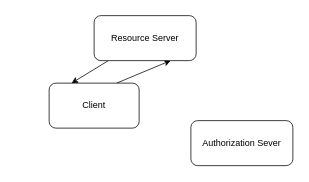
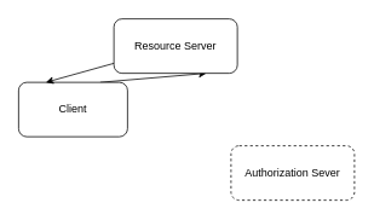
  <mxCell id="0" />
  <mxCell id="1" parent="0" />
  <mxCell id="2" style="rounded=0;orthogonalLoop=1;jettySize=auto;html=1;entryX=0.75;entryY=1;entryDx=0;entryDy=0;exitX=0.75;exitY=0;exitDx=0;exitDy=0;" edge="1" parent="1" source="3" target="5"><mxGeometry relative="1" as="geometry" /></mxCell>
- <mxCell id="3" value="Client" style="rounded=1;whiteSpace=wrap;html=1;" vertex="1" parent="1"><mxGeometry x="65" y="110" width="120" height="60" as="geometry" /></mxCell>
+ <mxCell id="3" value="Client" style="rounded=1;whiteSpace=wrap;html=1;" vertex="1" parent="1"><mxGeometry x="20" y="90" width="120" height="60" as="geometry" /></mxCell>
  <mxCell id="4" style="edgeStyle=none;shape=connector;rounded=0;orthogonalLoop=1;jettySize=auto;html=1;entryX=0.25;entryY=0;entryDx=0;entryDy=0;strokeColor=default;align=center;verticalAlign=middle;fontFamily=Helvetica;fontSize=11;fontColor=default;labelBackgroundColor=default;endArrow=classic;" edge="1" parent="1" source="5" target="3"><mxGeometry relative="1" as="geometry" /></mxCell>
  <mxCell id="5" value="Resource Server" style="rounded=1;whiteSpace=wrap;html=1;" vertex="1" parent="1"><mxGeometry x="125" y="20" width="136" height="60" as="geometry" /></mxCell>
- <mxCell id="6" value="Authorization Sever" style="rounded=1;whiteSpace=wrap;html=1;" vertex="1" parent="1"><mxGeometry x="254" y="160" width="136" height="60" as="geometry" /></mxCell>
+ <mxCell id="6" value="Authorization Sever" style="rounded=1;whiteSpace=wrap;html=1;dashed=1;" vertex="1" parent="1"><mxGeometry x="254" y="160" width="136" height="60" as="geometry" /></mxCell>
